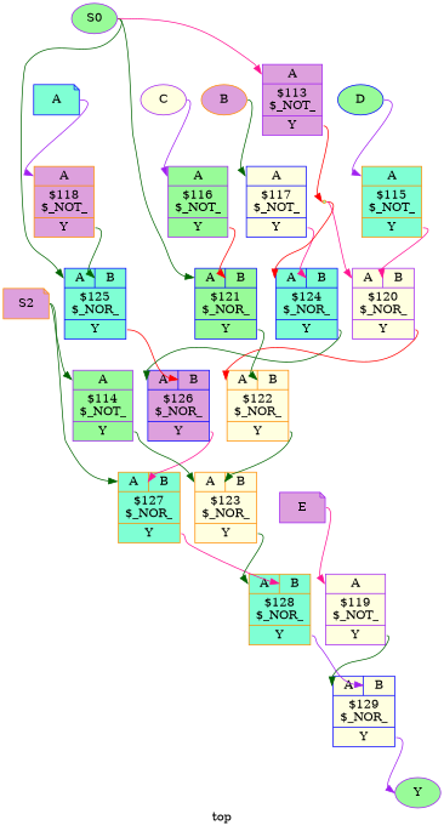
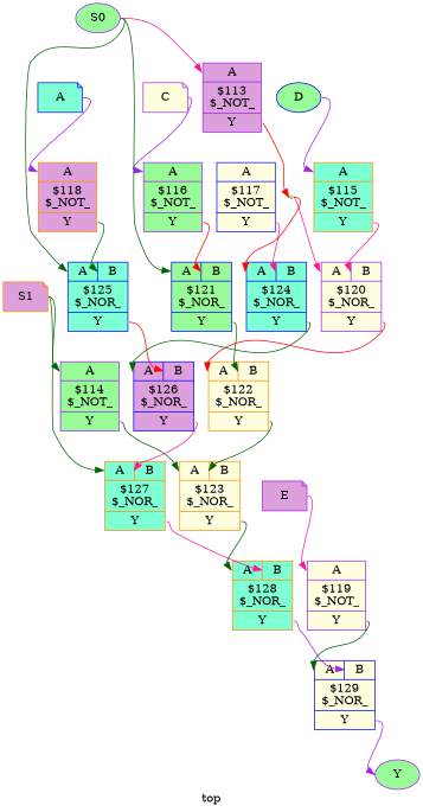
  digraph {
    label=top
    rankdir=TB
    remincross=true
    node [color=darkorange fillcolor=aquamarine shape=record style=filled]
    edge [color=darkgreen fontcolor=black headport="p17:w" tailport="p24:e"]
    n17 [color=blue fontcolor=black label=A shape=note]
    c30 [fillcolor=plum label="{{<p17> A}|$118\n$_NOT_|{<p24> Y}}"]
    c37 [color=blue label="{{<p17> A|<p18> B}|$125\n$_NOR_|{<p24> Y}}"]
-   n18 [fillcolor=plum fontcolor=black label=B shape=ellipse]
    c29 [color=blue fillcolor=lightyellow label="{{<p17> A}|$117\n$_NOT_|{<p24> Y}}"]
    c36 [color=blue label="{{<p17> A|<p18> B}|$124\n$_NOR_|{<p24> Y}}"]
-   n19 [color=purple fillcolor=lightyellow fontcolor=black label=C shape=ellipse]
+   n19 [color=purple fillcolor=lightyellow fontcolor=black label=C shape=note]
    c28 [color=purple fillcolor=palegreen label="{{<p17> A}|$116\n$_NOT_|{<p24> Y}}"]
    c33 [color=blue fillcolor=palegreen label="{{<p17> A|<p18> B}|$121\n$_NOR_|{<p24> Y}}"]
    n20 [color=blue fillcolor=palegreen fontcolor=black label=D shape=ellipse]
    c27 [label="{{<p17> A}|$115\n$_NOT_|{<p24> Y}}"]
    c32 [color=purple fillcolor=lightyellow label="{{<p17> A|<p18> B}|$120\n$_NOR_|{<p24> Y}}"]
    n21 [color=purple fillcolor=plum fontcolor=black label=E shape=note]
    c31 [color=purple fillcolor=lightyellow label="{{<p17> A}|$119\n$_NOT_|{<p24> Y}}"]
    c41 [color=blue fillcolor=lightyellow label="{{<p17> A|<p18> B}|$129\n$_NOR_|{<p24> Y}}"]
    n22 [color=purple fillcolor=palegreen fontcolor=black label=S0 shape=ellipse]
    c25 [color=purple fillcolor=plum label="{{<p17> A}|$113\n$_NOT_|{<p24> Y}}"]
    n16 [shape=point]
    c34 [fillcolor=lightyellow label="{{<p17> A|<p18> B}|$122\n$_NOR_|{<p24> Y}}"]
    c38 [color=blue fillcolor=plum label="{{<p17> A|<p18> B}|$126\n$_NOR_|{<p24> Y}}"]
-   n23 [fillcolor=plum fontcolor=black label=S2 shape=note]
+   n23 [fillcolor=plum fontcolor=black label=S1 shape=note]
    c26 [color=purple fillcolor=palegreen label="{{<p17> A}|$114\n$_NOT_|{<p24> Y}}"]
    c39 [label="{{<p17> A|<p18> B}|$127\n$_NOR_|{<p24> Y}}"]
    c35 [fillcolor=lightyellow label="{{<p17> A|<p18> B}|$123\n$_NOR_|{<p24> Y}}"]
    c40 [label="{{<p17> A|<p18> B}|$128\n$_NOR_|{<p24> Y}}"]
    n24 [color=purple fillcolor=palegreen fontcolor=black label=Y shape=ellipse]
    n17 -> c30 [color=purple tailport=e]
    c30 -> c37 [headport="p18:w"]
    c37 -> c38 [color=red headport="p18:w"]
-   n18 -> c29 [tailport=e]
    c29 -> c36 [color=deeppink headport="p18:w"]
    c36 -> c38
    n19 -> c28 [color=purple tailport=e]
    c28 -> c33 [color=red headport="p18:w"]
    c33 -> c34 [headport="p18:w"]
    n20 -> c27 [color=purple tailport=e]
    c27 -> c32 [color=deeppink headport="p18:w"]
    c32 -> c34 [color=red]
    n21 -> c31 [color=deeppink tailport=e]
    c31 -> c41
    c41 -> n24 [color=purple headport=w]
    n22 -> c37 [tailport=e]
    n22 -> c33 [tailport=e]
    n22 -> c25 [color=deeppink tailport=e]
    c25 -> n16 [color=red headport=w]
    n16 -> c36 [color=red tailport=e]
    n16 -> c32 [color=deeppink tailport=e]
    c34 -> c35 [headport="p18:w"]
    c38 -> c39 [color=deeppink headport="p18:w"]
    n23 -> c26 [tailport=e]
    n23 -> c39 [tailport=e]
    c26 -> c35
    c39 -> c40 [color=deeppink headport="p18:w"]
    c35 -> c40
    c40 -> c41 [color=purple headport="p18:w"]
  }
